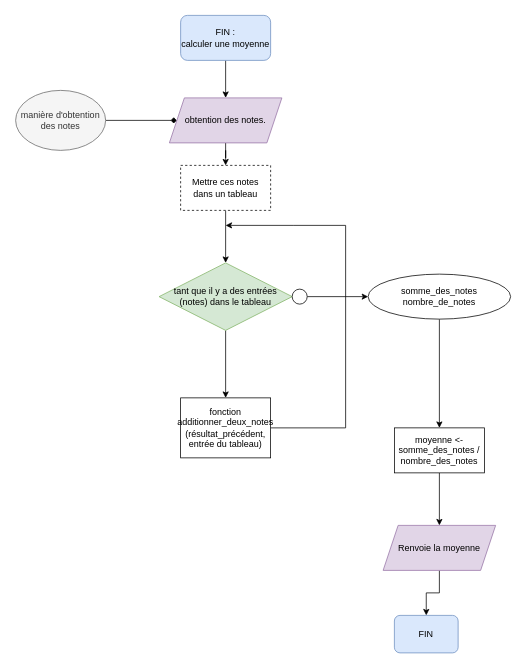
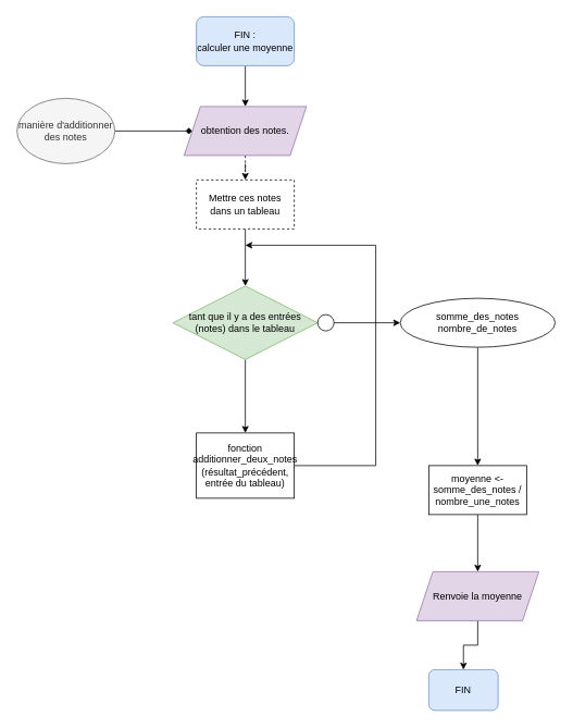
  <mxCell id="0" />
  <mxCell id="1" parent="0" />
  <mxCell id="2" style="edgeStyle=orthogonalEdgeStyle;rounded=0;orthogonalLoop=1;jettySize=auto;html=1;entryX=0.5;entryY=0;entryDx=0;entryDy=0;" parent="1" source="3" target="7" edge="1"><mxGeometry relative="1" as="geometry" /></mxCell>
  <mxCell id="3" value="FIN : &lt;br&gt;calculer une moyenne" style="rounded=1;whiteSpace=wrap;html=1;fillColor=#dae8fc;strokeColor=#6c8ebf;" parent="1" vertex="1"><mxGeometry x="240" y="20" width="120" height="60" as="geometry" /></mxCell>
  <mxCell id="4" style="edgeStyle=orthogonalEdgeStyle;rounded=0;orthogonalLoop=1;jettySize=auto;html=1;entryX=0;entryY=0.5;entryDx=0;entryDy=0;endArrow=diamond;" parent="1" source="5" target="7" edge="1"><mxGeometry relative="1" as="geometry" /></mxCell>
- <mxCell id="5" value="manière d'obtention des notes" style="ellipse;whiteSpace=wrap;html=1;fillColor=#f5f5f5;strokeColor=#666666;fontColor=#333333;" parent="1" vertex="1"><mxGeometry x="20" y="120" width="120" height="80" as="geometry" /></mxCell>
- <mxCell id="6" style="edgeStyle=orthogonalEdgeStyle;rounded=0;orthogonalLoop=1;jettySize=auto;html=1;" edge="1" parent="1" source="7" target="16"><mxGeometry relative="1" as="geometry"><mxPoint x="300" y="250" as="targetPoint" /></mxGeometry></mxCell>
+ <mxCell id="5" value="manière d'additionner des notes" style="ellipse;whiteSpace=wrap;html=1;fillColor=#f5f5f5;strokeColor=#666666;fontColor=#333333;" parent="1" vertex="1"><mxGeometry x="20" y="120" width="120" height="80" as="geometry" /></mxCell>
+ <mxCell id="6" style="edgeStyle=orthogonalEdgeStyle;rounded=0;orthogonalLoop=1;jettySize=auto;html=1;dashed=1;" edge="1" parent="1" source="7" target="16"><mxGeometry relative="1" as="geometry"><mxPoint x="300" y="250" as="targetPoint" /></mxGeometry></mxCell>
  <mxCell id="7" value="obtention des notes.&lt;br&gt;" style="shape=parallelogram;perimeter=parallelogramPerimeter;whiteSpace=wrap;html=1;fixedSize=1;fillColor=#e1d5e7;strokeColor=#9673a6;" parent="1" vertex="1"><mxGeometry x="225" y="130" width="150" height="60" as="geometry" /></mxCell>
  <mxCell id="8" style="edgeStyle=orthogonalEdgeStyle;rounded=0;orthogonalLoop=1;jettySize=auto;html=1;" edge="1" parent="1" source="9"><mxGeometry relative="1" as="geometry"><mxPoint x="300" y="300" as="targetPoint" /><Array as="points"><mxPoint x="460" y="570" /><mxPoint x="460" y="300" /><mxPoint x="390" y="300" /></Array></mxGeometry></mxCell>
  <mxCell id="9" value="fonction additionner_deux_notes (résultat_précédent, entrée du tableau)" style="rounded=0;whiteSpace=wrap;html=1;" parent="1" vertex="1"><mxGeometry x="240" y="530" width="120" height="80" as="geometry" /></mxCell>
  <mxCell id="10" style="edgeStyle=orthogonalEdgeStyle;rounded=0;orthogonalLoop=1;jettySize=auto;html=1;entryX=0.5;entryY=0;entryDx=0;entryDy=0;" parent="1" source="11" target="13" edge="1"><mxGeometry relative="1" as="geometry"><mxPoint x="315" y="820" as="targetPoint" /></mxGeometry></mxCell>
- <mxCell id="11" value="moyenne &amp;lt;- somme_des_notes / nombre_des_notes" style="rounded=0;whiteSpace=wrap;html=1;" parent="1" vertex="1"><mxGeometry x="525" y="570" width="120" height="60" as="geometry" /></mxCell>
+ <mxCell id="11" value="moyenne &amp;lt;- somme_des_notes / nombre_une_notes" style="rounded=0;whiteSpace=wrap;html=1;" parent="1" vertex="1"><mxGeometry x="525" y="570" width="120" height="60" as="geometry" /></mxCell>
  <mxCell id="12" style="edgeStyle=orthogonalEdgeStyle;rounded=0;orthogonalLoop=1;jettySize=auto;html=1;entryX=0.5;entryY=0;entryDx=0;entryDy=0;" parent="1" source="13" target="14" edge="1"><mxGeometry relative="1" as="geometry"><mxPoint x="585" y="820" as="targetPoint" /></mxGeometry></mxCell>
  <mxCell id="13" value="Renvoie la moyenne" style="shape=parallelogram;perimeter=parallelogramPerimeter;whiteSpace=wrap;html=1;fixedSize=1;fillColor=#e1d5e7;strokeColor=#9673a6;" parent="1" vertex="1"><mxGeometry x="510" y="700" width="150" height="60" as="geometry" /></mxCell>
  <mxCell id="14" value="FIN" style="rounded=1;whiteSpace=wrap;html=1;fillColor=#dae8fc;strokeColor=#6c8ebf;" parent="1" vertex="1"><mxGeometry x="525" y="820" width="85" height="50" as="geometry" /></mxCell>
  <mxCell id="15" style="edgeStyle=orthogonalEdgeStyle;rounded=0;orthogonalLoop=1;jettySize=auto;html=1;entryX=0.5;entryY=0;entryDx=0;entryDy=0;" edge="1" parent="1" source="16" target="18"><mxGeometry relative="1" as="geometry" /></mxCell>
  <mxCell id="16" value="Mettre ces notes dans un tableau" style="rounded=0;whiteSpace=wrap;html=1;dashed=1;" vertex="1" parent="1"><mxGeometry x="240" y="220" width="120" height="60" as="geometry" /></mxCell>
  <mxCell id="17" style="edgeStyle=orthogonalEdgeStyle;rounded=0;orthogonalLoop=1;jettySize=auto;html=1;exitX=0.5;exitY=1;exitDx=0;exitDy=0;" edge="1" parent="1" source="18" target="9"><mxGeometry relative="1" as="geometry" /></mxCell>
  <mxCell id="18" value="tant que il y a des entrées (notes) dans le tableau" style="rhombus;whiteSpace=wrap;html=1;fillColor=#d5e8d4;strokeColor=#82b366;" vertex="1" parent="1"><mxGeometry x="211.25" y="350" width="177.5" height="90" as="geometry" /></mxCell>
  <mxCell id="19" style="edgeStyle=orthogonalEdgeStyle;rounded=0;orthogonalLoop=1;jettySize=auto;html=1;entryX=0;entryY=0.5;entryDx=0;entryDy=0;" edge="1" parent="1" source="20" target="22"><mxGeometry relative="1" as="geometry"><mxPoint x="490" y="395" as="targetPoint" /></mxGeometry></mxCell>
  <mxCell id="20" value="" style="ellipse;whiteSpace=wrap;html=1;aspect=fixed;" vertex="1" parent="1"><mxGeometry x="388.75" y="385" width="20" height="20" as="geometry" /></mxCell>
  <mxCell id="21" style="edgeStyle=orthogonalEdgeStyle;rounded=0;orthogonalLoop=1;jettySize=auto;html=1;entryX=0.5;entryY=0;entryDx=0;entryDy=0;" edge="1" parent="1" source="22" target="11"><mxGeometry relative="1" as="geometry" /></mxCell>
  <mxCell id="22" value="somme_des_notes&lt;br&gt;nombre_de_notes" style="ellipse;whiteSpace=wrap;html=1;" vertex="1" parent="1"><mxGeometry x="490" y="365" width="190" height="60" as="geometry" /></mxCell>
